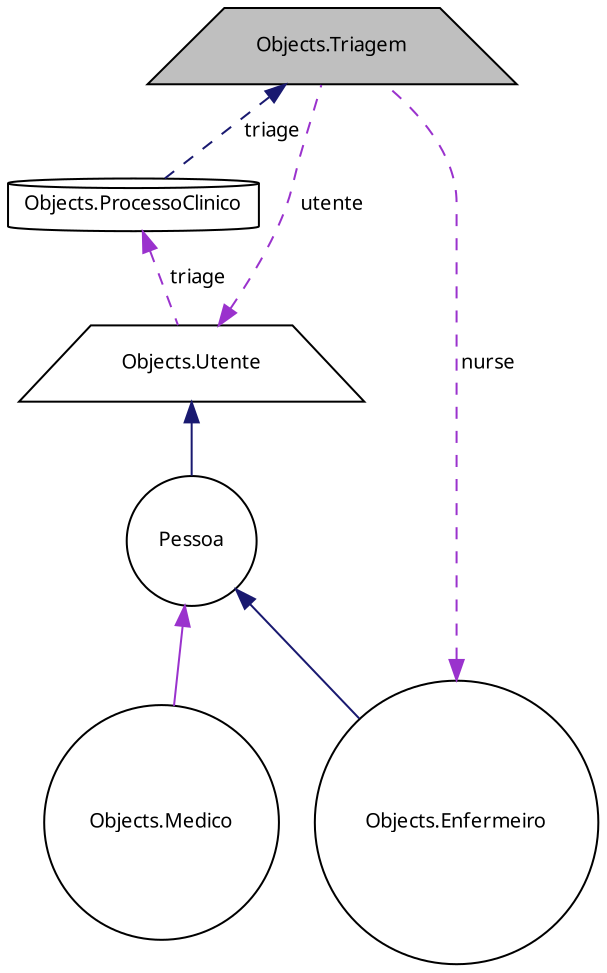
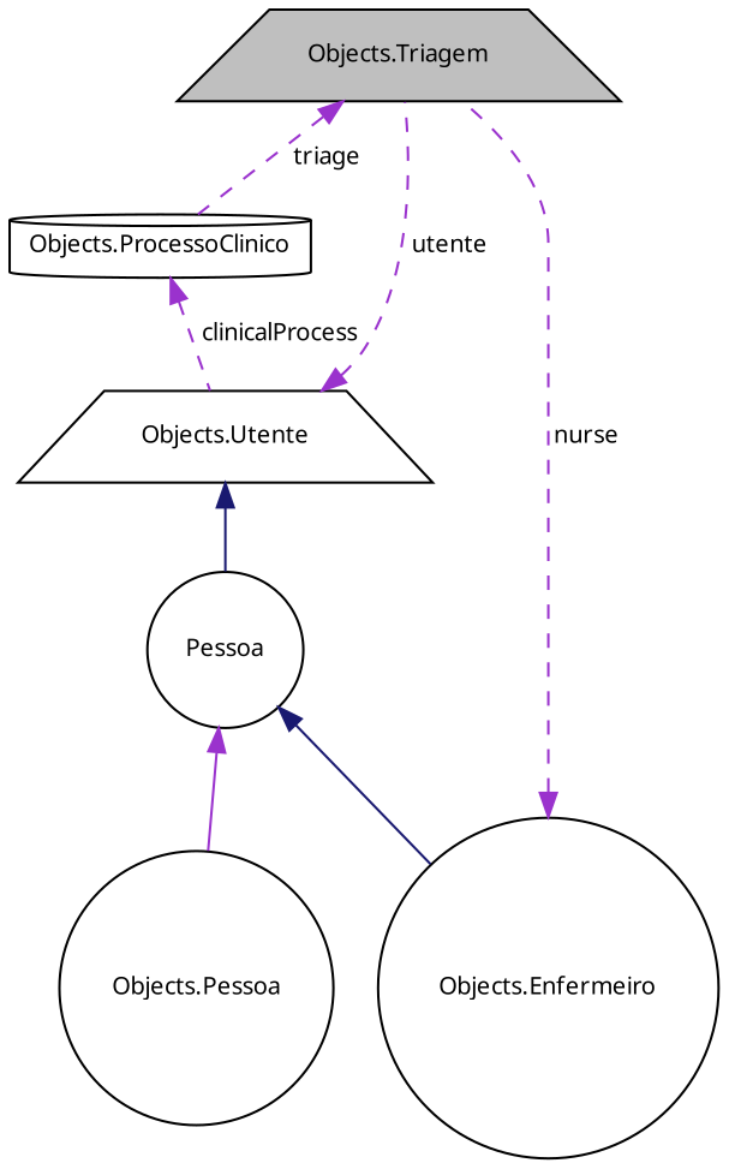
  digraph {
    fontname="Noto Sans"
    node [color=black fillcolor=white fontname="Noto Sans" fontsize=10 shape=circle style=filled]
    edge [color=darkorchid3 dir=back fontname="Noto Sans" fontsize=10 labelfontname=Helvetica labelfontsize=10 style=dashed]
    n1 [fillcolor=grey75 fontcolor=black height=0.2 label="Objects.Triagem" shape=trapezium width=0.4]
    n2 [height=0.2 label="Objects.ProcessoClinico" shape=cylinder width=0.4]
    n3 [height=0.2 label="Objects.Utente" shape=trapezium width=0.4]
    n4 [height=0.2 label="Objects.Enfermeiro" width=0.4]
    n5 [height=0.2 label=Pessoa width=0.4]
-   n6 [height=0.2 label="Objects.Medico" width=0.4]
-   n1 -> n2 [color=midnightblue label=" triage"]
-   n2 -> n3 [label=" triage"]
+   n6 [height=0.2 label="Objects.Pessoa" width=0.4]
+   n1 -> n2 [label=" triage"]
+   n2 -> n3 [label=" clinicalProcess"]
    n3 -> n1 [label=" utente"]
    n3 -> n5 [color=midnightblue style=solid]
    n4 -> n1 [label=" nurse"]
    n5 -> n4 [color=midnightblue style=solid]
    n5 -> n6 [style=solid]
  }
